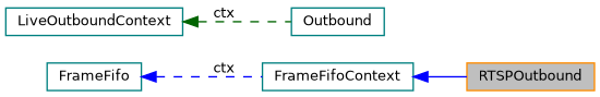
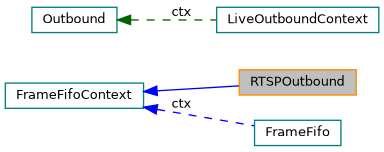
  digraph {
    rankdir=LR
    node [color=teal fillcolor=white fontname=Helvetica fontsize=10 shape=record style=filled]
    edge [color=blue dir=back fontname=Helvetica fontsize=10 labelfontname=Helvetica labelfontsize=10 style=dashed]
    n1 [color=darkorange fillcolor=grey75 fontcolor=black height=0.2 label=RTSPOutbound width=0.4]
    n2 [height=0.2 label=Outbound width=0.4]
    n3 [height=0.2 label=FrameFifo width=0.4]
    n4 [height=0.2 label=FrameFifoContext width=0.4]
    n5 [height=0.2 label=LiveOutboundContext width=0.4]
    n4 -> n1 [style=solid]
-   n3 -> n4 [label=" ctx"]
-   n5 -> n2 [color=darkgreen label=" ctx"]
+   n4 -> n3 [label=" ctx"]
+   n2 -> n5 [color=darkgreen label=" ctx"]
  }
